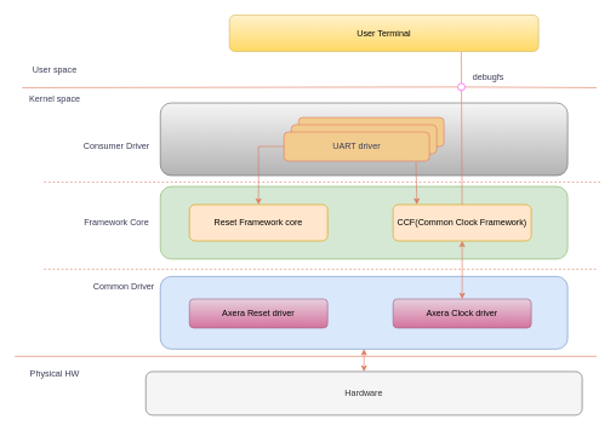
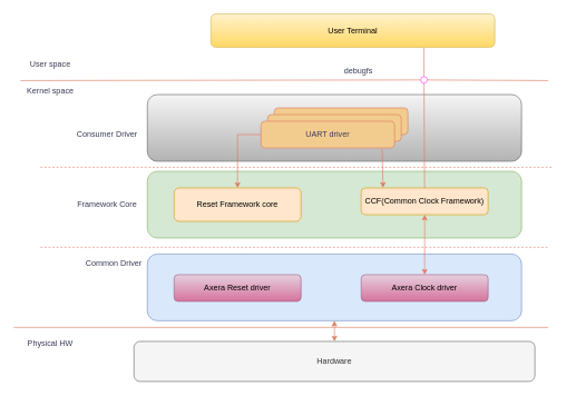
  <mxCell id="0" />
  <mxCell id="1" parent="0" />
  <mxCell id="2" value="" style="rounded=1;whiteSpace=wrap;html=1;labelBackgroundColor=none;fillColor=#d5e8d4;strokeColor=#82b366;" vertex="1" parent="1"><mxGeometry x="220" y="256" width="560" height="100" as="geometry" /></mxCell>
- <mxCell id="3" value="CCF(Common Clock Framework)" style="rounded=1;whiteSpace=wrap;html=1;labelBackgroundColor=none;fillColor=#ffe6cc;strokeColor=#d79b00;" vertex="1" parent="1"><mxGeometry x="540" y="281" width="190" height="50" as="geometry" /></mxCell>
+ <mxCell id="3" value="CCF(Common Clock Framework)" style="rounded=1;whiteSpace=wrap;html=1;labelBackgroundColor=none;fillColor=#ffe6cc;strokeColor=#d79b00;" vertex="1" parent="1"><mxGeometry x="540" y="281" width="190" height="40" as="geometry" /></mxCell>
  <mxCell id="4" value="Reset Framework core" style="rounded=1;whiteSpace=wrap;html=1;labelBackgroundColor=none;fillColor=#ffe6cc;strokeColor=#d79b00;" vertex="1" parent="1"><mxGeometry x="260" y="281" width="190" height="50" as="geometry" /></mxCell>
  <mxCell id="5" value="" style="rounded=1;whiteSpace=wrap;html=1;labelBackgroundColor=none;fillColor=#f5f5f5;strokeColor=#666666;gradientColor=#b3b3b3;" vertex="1" parent="1"><mxGeometry x="220" y="141" width="560" height="100" as="geometry" /></mxCell>
  <mxCell id="6" value="UART driver" style="rounded=1;whiteSpace=wrap;html=1;labelBackgroundColor=none;fillColor=#F2CC8F;strokeColor=#E07A5F;fontColor=#393C56;" vertex="1" parent="1"><mxGeometry x="410" y="161" width="200" height="40" as="geometry" /></mxCell>
  <mxCell id="7" value="UART driver" style="rounded=1;whiteSpace=wrap;html=1;labelBackgroundColor=none;fillColor=#F2CC8F;strokeColor=#E07A5F;fontColor=#393C56;" vertex="1" parent="1"><mxGeometry x="400" y="171" width="200" height="40" as="geometry" /></mxCell>
  <mxCell id="8" value="UART driver" style="rounded=1;whiteSpace=wrap;html=1;labelBackgroundColor=none;fillColor=#F2CC8F;strokeColor=#E07A5F;fontColor=#393C56;" vertex="1" parent="1"><mxGeometry x="390" y="181" width="200" height="40" as="geometry" /></mxCell>
  <mxCell id="9" value="" style="endArrow=none;html=1;rounded=0;strokeColor=#E07A5F;fontColor=#393C56;fillColor=#F2CC8F;entryX=0.75;entryY=1;entryDx=0;entryDy=0;" edge="1" parent="1" source="3" target="14"><mxGeometry width="50" height="50" relative="1" as="geometry"><mxPoint x="650" y="190" as="sourcePoint" /><mxPoint x="700" as="targetPoint" y="140" /></mxGeometry></mxCell>
  <mxCell id="10" value="" style="rounded=1;whiteSpace=wrap;html=1;labelBackgroundColor=none;fillColor=#dae8fc;strokeColor=#6c8ebf;" vertex="1" parent="1"><mxGeometry x="220" y="380" width="560" height="100" as="geometry" /></mxCell>
  <mxCell id="11" value="Hardware" style="rounded=1;whiteSpace=wrap;html=1;labelBackgroundColor=none;fillColor=#f5f5f5;strokeColor=#666666;fontColor=#333333;" vertex="1" parent="1"><mxGeometry x="200" y="511" width="600" height="60" as="geometry" /></mxCell>
  <mxCell id="12" value="Axera Clock driver" style="rounded=1;whiteSpace=wrap;html=1;labelBackgroundColor=none;fillColor=#e6d0de;strokeColor=#996185;gradientColor=#d5739d;" vertex="1" parent="1"><mxGeometry x="540" y="411" width="190" height="40" as="geometry" /></mxCell>
  <mxCell id="13" value="Axera Reset driver" style="rounded=1;whiteSpace=wrap;html=1;labelBackgroundColor=none;fillColor=#e6d0de;strokeColor=#996185;gradientColor=#d5739d;" vertex="1" parent="1"><mxGeometry x="260" y="411" width="190" height="40" as="geometry" /></mxCell>
  <mxCell id="14" value="User Terminal" style="rounded=1;whiteSpace=wrap;html=1;labelBackgroundColor=none;fillColor=#fff2cc;strokeColor=#d6b656;gradientColor=#ffd966;" vertex="1" parent="1"><mxGeometry x="315" y="20" width="425" height="50" as="geometry" /></mxCell>
  <mxCell id="15" value="Common Driver" style="text;html=1;align=center;verticalAlign=middle;whiteSpace=wrap;rounded=1;labelBackgroundColor=none;fontColor=#393C56;" vertex="1" parent="1"><mxGeometry x="120" y="380" width="100" height="30" as="geometry" /></mxCell>
  <mxCell id="16" value="" style="endArrow=none;html=1;rounded=1;dashed=1;labelBackgroundColor=none;strokeColor=#E07A5F;fontColor=default;" edge="1" parent="1"><mxGeometry width="50" height="50" relative="1" as="geometry"><mxPoint x="60" y="370" as="sourcePoint" /><mxPoint x="820" y="370" as="targetPoint" /></mxGeometry></mxCell>
  <mxCell id="17" value="Framework Core" style="text;html=1;align=center;verticalAlign=middle;whiteSpace=wrap;rounded=1;labelBackgroundColor=none;fontColor=#393C56;" vertex="1" parent="1"><mxGeometry x="110" y="291" width="100" height="30" as="geometry" /></mxCell>
  <mxCell id="18" value="Consumer Driver" style="text;html=1;align=center;verticalAlign=middle;whiteSpace=wrap;rounded=1;labelBackgroundColor=none;fontColor=#393C56;" vertex="1" parent="1"><mxGeometry x="110" y="186" width="100" height="30" as="geometry" /></mxCell>
  <mxCell id="19" value="" style="endArrow=none;html=1;rounded=1;dashed=1;labelBackgroundColor=none;strokeColor=#E07A5F;fontColor=default;" edge="1" parent="1"><mxGeometry width="50" height="50" relative="1" as="geometry"><mxPoint x="60" y="250" as="sourcePoint" /><mxPoint x="825" y="250" as="targetPoint" /></mxGeometry></mxCell>
  <mxCell id="20" value="" style="endArrow=none;html=1;rounded=1;labelBackgroundColor=none;strokeColor=#E07A5F;fontColor=default;" edge="1" parent="1"><mxGeometry width="50" height="50" relative="1" as="geometry"><mxPoint x="20" y="490" as="sourcePoint" /><mxPoint x="820" y="490" as="targetPoint" /></mxGeometry></mxCell>
  <mxCell id="21" value="Physical HW" style="text;html=1;align=center;verticalAlign=middle;whiteSpace=wrap;rounded=1;labelBackgroundColor=none;fontColor=#393C56;" vertex="1" parent="1"><mxGeometry x="30" y="500" width="90" height="30" as="geometry" /></mxCell>
  <mxCell id="22" value="Kernel space" style="text;html=1;align=center;verticalAlign=middle;whiteSpace=wrap;rounded=1;labelBackgroundColor=none;fontColor=#393C56;" vertex="1" parent="1"><mxGeometry x="30" y="120" width="90" height="30" as="geometry" /></mxCell>
  <mxCell id="23" value="User space" style="text;html=1;align=center;verticalAlign=middle;whiteSpace=wrap;rounded=1;labelBackgroundColor=none;fontColor=#393C56;" vertex="1" parent="1"><mxGeometry x="30" y="80" width="90" height="30" as="geometry" /></mxCell>
  <mxCell id="24" value="" style="endArrow=none;html=1;rounded=1;labelBackgroundColor=none;strokeColor=#E07A5F;fontColor=default;" edge="1" parent="1" target="26"><mxGeometry width="50" height="50" relative="1" as="geometry"><mxPoint x="30" y="120" as="sourcePoint" /><mxPoint x="820" y="120" as="targetPoint" /></mxGeometry></mxCell>
- <mxCell id="25" value="debugfs" style="text;html=1;align=center;verticalAlign=middle;whiteSpace=wrap;rounded=0;fontColor=#393C56;" vertex="1" parent="1"><mxGeometry x="641" y="90" width="60" height="30" as="geometry" /></mxCell>
+ <mxCell id="25" value="debugfs" style="text;html=1;align=center;verticalAlign=middle;whiteSpace=wrap;rounded=0;fontColor=#393C56;" vertex="1" parent="1"><mxGeometry x="506" y="90" width="60" height="30" as="geometry" /></mxCell>
  <mxCell id="26" value="" style="ellipse;whiteSpace=wrap;html=1;aspect=fixed;strokeColor=#FF33FF;fillColor=#FFFFFF;gradientColor=none;" vertex="1" parent="1"><mxGeometry x="629" y="114" width="10" height="10" as="geometry" /></mxCell>
  <mxCell id="27" value="" style="endArrow=none;html=1;rounded=1;labelBackgroundColor=none;strokeColor=#E07A5F;fontColor=default;" edge="1" parent="1" source="26"><mxGeometry width="50" height="50" relative="1" as="geometry"><mxPoint x="30" y="120" as="sourcePoint" /><mxPoint x="820" y="120" as="targetPoint" /></mxGeometry></mxCell>
  <mxCell id="28" value="" style="endArrow=classic;startArrow=classic;html=1;rounded=0;strokeColor=#E07A5F;fontColor=#393C56;fillColor=#F2CC8F;entryX=0.5;entryY=1;entryDx=0;entryDy=0;exitX=0.5;exitY=0;exitDx=0;exitDy=0;" edge="1" parent="1" source="11" target="10"><mxGeometry width="50" height="50" relative="1" as="geometry"><mxPoint x="420" y="540" as="sourcePoint" /><mxPoint x="470" y="490" as="targetPoint" /></mxGeometry></mxCell>
  <mxCell id="29" value="" style="endArrow=classic;startArrow=classic;html=1;rounded=0;strokeColor=#E07A5F;fontColor=#393C56;fillColor=#F2CC8F;entryX=0.5;entryY=1;entryDx=0;entryDy=0;exitX=0.5;exitY=0;exitDx=0;exitDy=0;" edge="1" parent="1" source="12" target="3"><mxGeometry width="50" height="50" relative="1" as="geometry"><mxPoint x="365" y="421" as="sourcePoint" /><mxPoint x="365" y="341" as="targetPoint" /></mxGeometry></mxCell>
  <mxCell id="30" value="" style="endArrow=classic;html=1;rounded=0;strokeColor=#E07A5F;fontColor=#393C56;fillColor=#F2CC8F;exitX=0;exitY=0.5;exitDx=0;exitDy=0;entryX=0.5;entryY=0;entryDx=0;entryDy=0;" edge="1" parent="1" source="8" target="4"><mxGeometry width="50" height="50" relative="1" as="geometry"><mxPoint x="580" y="310" as="sourcePoint" /><mxPoint x="630" y="260" as="targetPoint" /><Array as="points"><mxPoint x="355" y="201" /></Array></mxGeometry></mxCell>
  <mxCell id="31" value="" style="endArrow=classic;html=1;rounded=0;strokeColor=#E07A5F;fontColor=#393C56;fillColor=#F2CC8F;exitX=0.907;exitY=1.024;exitDx=0;exitDy=0;exitPerimeter=0;entryX=0.172;entryY=-0.004;entryDx=0;entryDy=0;entryPerimeter=0;" edge="1" parent="1" source="8" target="3"><mxGeometry width="50" height="50" relative="1" as="geometry"><mxPoint x="540" y="310" as="sourcePoint" /><mxPoint x="590" y="260" as="targetPoint" /></mxGeometry></mxCell>
